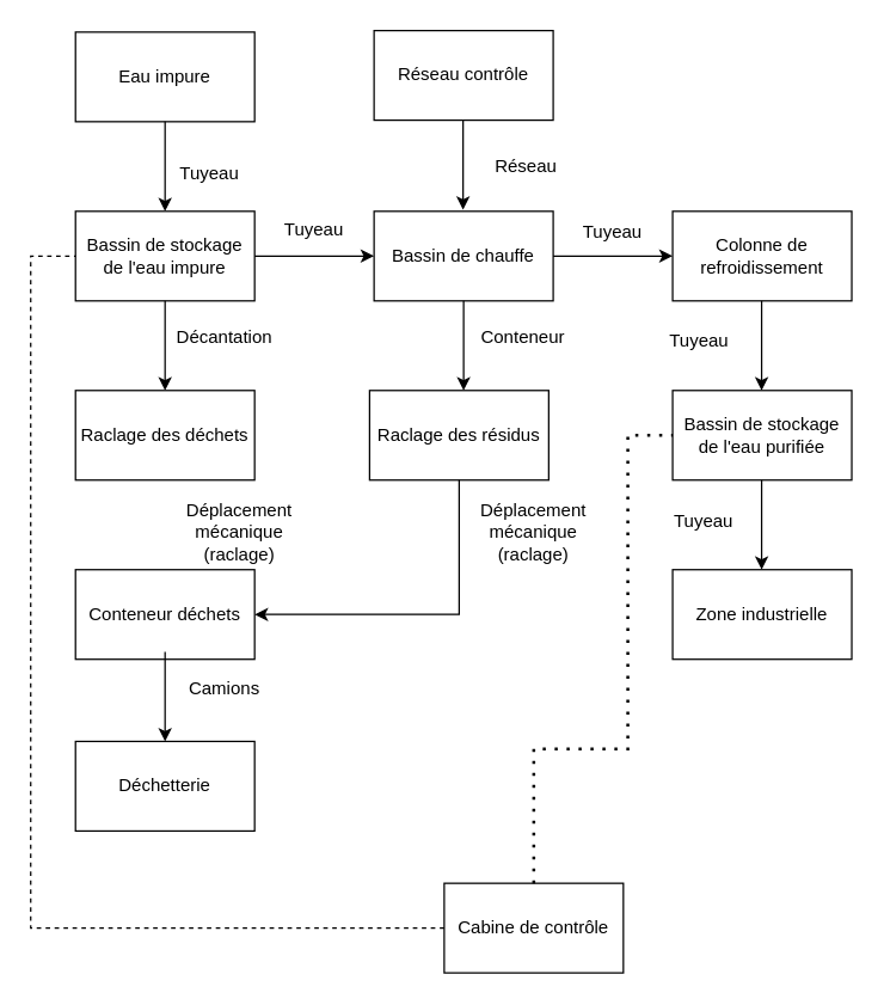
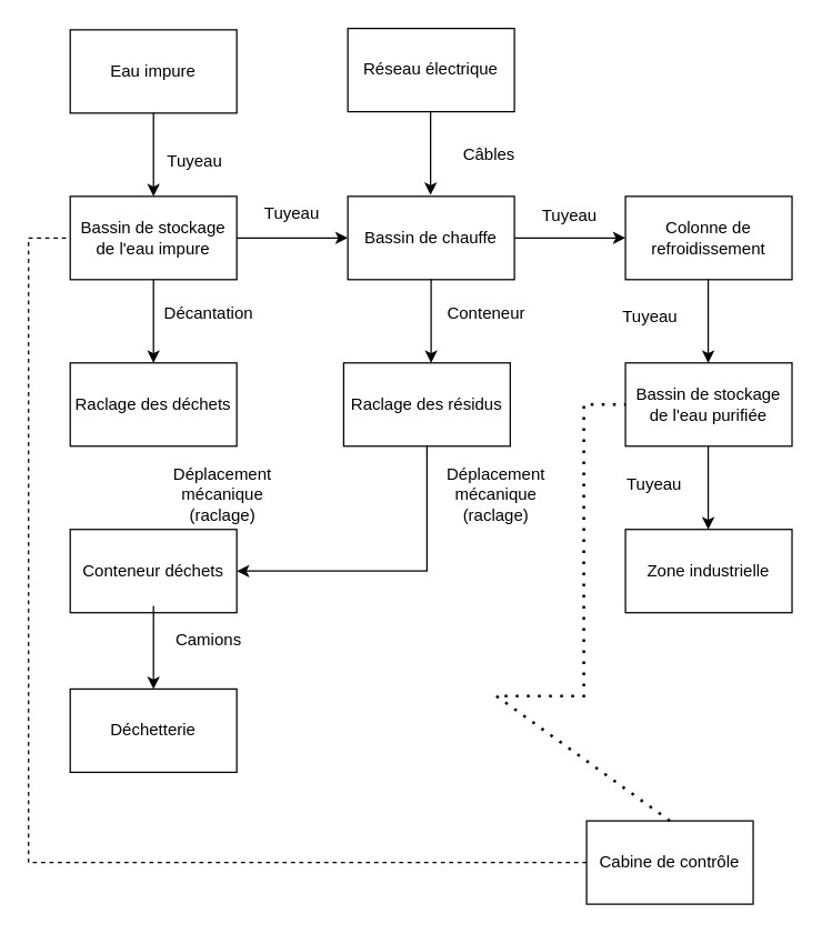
  <mxCell id="0" />
  <mxCell id="1" parent="0" />
  <mxCell id="2" value="Eau impure" style="rounded=0;whiteSpace=wrap;html=1;" vertex="1" parent="1"><mxGeometry x="50" y="21" width="120" height="60" as="geometry" /></mxCell>
  <mxCell id="3" value="" style="endArrow=classic;html=1;rounded=0;exitX=0.5;exitY=1;exitDx=0;exitDy=0;" edge="1" parent="1" source="2" target="4"><mxGeometry width="50" height="50" relative="1" as="geometry"><mxPoint x="250" y="271" as="sourcePoint" /><mxPoint x="110" y="171" as="targetPoint" /></mxGeometry></mxCell>
  <mxCell id="4" value="Bassin de stockage de l'eau impure" style="rounded=0;whiteSpace=wrap;html=1;" vertex="1" parent="1"><mxGeometry x="50" y="141" width="120" height="60" as="geometry" /></mxCell>
  <mxCell id="5" value="Tuyeau" style="text;html=1;align=center;verticalAlign=middle;whiteSpace=wrap;rounded=0;" vertex="1" parent="1"><mxGeometry x="110" y="101" width="60" height="30" as="geometry" /></mxCell>
  <mxCell id="6" value="Raclage des déchets" style="rounded=0;whiteSpace=wrap;html=1;" vertex="1" parent="1"><mxGeometry x="50" y="261" width="120" height="60" as="geometry" /></mxCell>
  <mxCell id="7" value="Conteneur déchets" style="rounded=0;whiteSpace=wrap;html=1;" vertex="1" parent="1"><mxGeometry x="50" y="381" width="120" height="60" as="geometry" /></mxCell>
  <mxCell id="8" value="Déplacement mécanique (raclage)" style="text;html=1;align=center;verticalAlign=middle;whiteSpace=wrap;rounded=0;" vertex="1" parent="1"><mxGeometry x="130" y="341" width="60" height="30" as="geometry" /></mxCell>
  <mxCell id="9" value="" style="endArrow=classic;html=1;rounded=0;exitX=0.5;exitY=1;exitDx=0;exitDy=0;" edge="1" parent="1"><mxGeometry width="50" height="50" relative="1" as="geometry"><mxPoint x="110" y="201" as="sourcePoint" /><mxPoint x="110" y="261" as="targetPoint" /></mxGeometry></mxCell>
  <mxCell id="10" value="Décantation" style="text;html=1;align=center;verticalAlign=middle;whiteSpace=wrap;rounded=0;" vertex="1" parent="1"><mxGeometry x="120" y="211" width="60" height="30" as="geometry" /></mxCell>
  <mxCell id="11" value="Déchetterie" style="rounded=0;whiteSpace=wrap;html=1;" vertex="1" parent="1"><mxGeometry x="50" y="496" width="120" height="60" as="geometry" /></mxCell>
  <mxCell id="12" value="" style="endArrow=classic;html=1;rounded=0;exitX=0.5;exitY=1;exitDx=0;exitDy=0;" edge="1" parent="1"><mxGeometry width="50" height="50" relative="1" as="geometry"><mxPoint x="110" y="436" as="sourcePoint" /><mxPoint x="110" y="496" as="targetPoint" /></mxGeometry></mxCell>
  <mxCell id="13" value="Camions" style="text;html=1;align=center;verticalAlign=middle;whiteSpace=wrap;rounded=0;" vertex="1" parent="1"><mxGeometry x="120" y="446" width="60" height="30" as="geometry" /></mxCell>
  <mxCell id="14" value="" style="endArrow=classic;html=1;rounded=0;exitX=1;exitY=0.5;exitDx=0;exitDy=0;" edge="1" parent="1" source="4"><mxGeometry width="50" height="50" relative="1" as="geometry"><mxPoint x="250" y="351" as="sourcePoint" /><mxPoint x="250" y="171" as="targetPoint" /></mxGeometry></mxCell>
  <mxCell id="15" value="Bassin de chauffe" style="rounded=0;whiteSpace=wrap;html=1;" vertex="1" parent="1"><mxGeometry x="250" y="141" width="120" height="60" as="geometry" /></mxCell>
  <mxCell id="16" value="Tuyeau" style="text;html=1;align=center;verticalAlign=middle;whiteSpace=wrap;rounded=0;" vertex="1" parent="1"><mxGeometry x="180" y="139" width="60" height="30" as="geometry" /></mxCell>
  <mxCell id="17" value="Colonne de refroidissement" style="rounded=0;whiteSpace=wrap;html=1;" vertex="1" parent="1"><mxGeometry x="450" y="141" width="120" height="60" as="geometry" /></mxCell>
  <mxCell id="18" value="Tuyeau" style="text;html=1;align=center;verticalAlign=middle;whiteSpace=wrap;rounded=0;" vertex="1" parent="1"><mxGeometry x="380" y="140" width="60" height="30" as="geometry" /></mxCell>
  <mxCell id="19" value="" style="endArrow=classic;html=1;rounded=0;exitX=1;exitY=0.5;exitDx=0;exitDy=0;entryX=0;entryY=0.5;entryDx=0;entryDy=0;" edge="1" parent="1" source="15" target="17"><mxGeometry width="50" height="50" relative="1" as="geometry"><mxPoint x="240" y="321" as="sourcePoint" /><mxPoint x="290" y="271" as="targetPoint" /></mxGeometry></mxCell>
  <mxCell id="20" value="Bassin de stockage de l'eau purifiée" style="rounded=0;whiteSpace=wrap;html=1;" vertex="1" parent="1"><mxGeometry x="450" y="261" width="120" height="60" as="geometry" /></mxCell>
  <mxCell id="21" value="" style="endArrow=classic;html=1;rounded=0;exitX=0.5;exitY=1;exitDx=0;exitDy=0;" edge="1" parent="1"><mxGeometry width="50" height="50" relative="1" as="geometry"><mxPoint x="509.63" y="201" as="sourcePoint" /><mxPoint x="509.63" y="261" as="targetPoint" /></mxGeometry></mxCell>
  <mxCell id="22" value="Zone industrielle" style="rounded=0;whiteSpace=wrap;html=1;" vertex="1" parent="1"><mxGeometry x="450" y="381" width="120" height="60" as="geometry" /></mxCell>
  <mxCell id="23" value="" style="endArrow=classic;html=1;rounded=0;exitX=0.5;exitY=1;exitDx=0;exitDy=0;" edge="1" parent="1"><mxGeometry width="50" height="50" relative="1" as="geometry"><mxPoint x="509.63" y="321" as="sourcePoint" /><mxPoint x="509.63" y="381" as="targetPoint" /></mxGeometry></mxCell>
- <mxCell id="24" value="Réseau contrôle" style="rounded=0;whiteSpace=wrap;html=1;" vertex="1" parent="1"><mxGeometry x="250" y="20" width="120" height="60" as="geometry" /></mxCell>
+ <mxCell id="24" value="Réseau électrique" style="rounded=0;whiteSpace=wrap;html=1;" vertex="1" parent="1"><mxGeometry x="250" y="20" width="120" height="60" as="geometry" /></mxCell>
  <mxCell id="25" value="" style="endArrow=classic;html=1;rounded=0;exitX=0.5;exitY=1;exitDx=0;exitDy=0;" edge="1" parent="1"><mxGeometry width="50" height="50" relative="1" as="geometry"><mxPoint x="309.63" y="80" as="sourcePoint" /><mxPoint x="309.63" y="140" as="targetPoint" /></mxGeometry></mxCell>
- <mxCell id="26" value="Réseau" style="text;html=1;align=center;verticalAlign=middle;whiteSpace=wrap;rounded=0;" vertex="1" parent="1"><mxGeometry x="322" y="96" width="60" height="30" as="geometry" /></mxCell>
+ <mxCell id="26" value="Câbles" style="text;html=1;align=center;verticalAlign=middle;whiteSpace=wrap;rounded=0;" vertex="1" parent="1"><mxGeometry x="322" y="96" width="60" height="30" as="geometry" /></mxCell>
  <mxCell id="27" value="Tuyeau" style="text;html=1;align=center;verticalAlign=middle;whiteSpace=wrap;rounded=0;" vertex="1" parent="1"><mxGeometry x="438" y="213" width="60" height="30" as="geometry" /></mxCell>
  <mxCell id="28" value="Raclage des résidus" style="rounded=0;whiteSpace=wrap;html=1;" vertex="1" parent="1"><mxGeometry x="247" y="261" width="120" height="60" as="geometry" /></mxCell>
  <mxCell id="29" value="" style="endArrow=classic;html=1;rounded=0;exitX=0.5;exitY=1;exitDx=0;exitDy=0;entryX=1;entryY=0.5;entryDx=0;entryDy=0;" edge="1" parent="1" source="28" target="7"><mxGeometry width="50" height="50" relative="1" as="geometry"><mxPoint x="447" y="511" as="sourcePoint" /><mxPoint x="307" y="381" as="targetPoint" /><Array as="points"><mxPoint x="307" y="411" /></Array></mxGeometry></mxCell>
  <mxCell id="30" value="Déplacement mécanique (raclage)" style="text;html=1;align=center;verticalAlign=middle;whiteSpace=wrap;rounded=0;" vertex="1" parent="1"><mxGeometry x="327" y="341" width="60" height="30" as="geometry" /></mxCell>
  <mxCell id="31" value="" style="endArrow=classic;html=1;rounded=0;exitX=0.5;exitY=1;exitDx=0;exitDy=0;" edge="1" parent="1"><mxGeometry width="50" height="50" relative="1" as="geometry"><mxPoint x="310" y="201" as="sourcePoint" /><mxPoint x="310" y="261" as="targetPoint" /></mxGeometry></mxCell>
  <mxCell id="32" value="Conteneur" style="text;html=1;align=center;verticalAlign=middle;whiteSpace=wrap;rounded=0;" vertex="1" parent="1"><mxGeometry x="320" y="211" width="60" height="30" as="geometry" /></mxCell>
  <mxCell id="33" value="Tuyeau" style="text;html=1;align=center;verticalAlign=middle;whiteSpace=wrap;rounded=0;" vertex="1" parent="1"><mxGeometry x="441" y="334" width="60" height="30" as="geometry" /></mxCell>
- <mxCell id="34" value="Cabine de contrôle" style="rounded=0;whiteSpace=wrap;html=1;" vertex="1" parent="1"><mxGeometry x="297" y="591" width="120" height="60" as="geometry" /></mxCell>
+ <mxCell id="34" value="Cabine de contrôle" style="rounded=0;whiteSpace=wrap;html=1;" vertex="1" parent="1"><mxGeometry x="422" y="591" width="120" height="60" as="geometry" /></mxCell>
  <mxCell id="35" value="" style="endArrow=none;dashed=1;html=1;dashPattern=1 3;strokeWidth=2;rounded=0;exitX=0.5;exitY=0;exitDx=0;exitDy=0;entryX=0;entryY=0.5;entryDx=0;entryDy=0;" edge="1" parent="1" source="34" target="20"><mxGeometry width="50" height="50" relative="1" as="geometry"><mxPoint x="220" y="351" as="sourcePoint" /><mxPoint x="610" y="501" as="targetPoint" /><Array as="points"><mxPoint x="357" y="501" /><mxPoint x="420" y="501" /><mxPoint x="420" y="291" /></Array></mxGeometry></mxCell>
  <mxCell id="36" value="" style="endArrow=none;dashed=1;html=1;rounded=0;exitX=0;exitY=0.5;exitDx=0;exitDy=0;entryX=0;entryY=0.5;entryDx=0;entryDy=0;" edge="1" parent="1" source="34" target="4"><mxGeometry width="50" height="50" relative="1" as="geometry"><mxPoint x="220" y="391" as="sourcePoint" /><mxPoint x="270" y="341" as="targetPoint" /><Array as="points"><mxPoint x="20" y="621" /><mxPoint x="20" y="171" /></Array></mxGeometry></mxCell>
